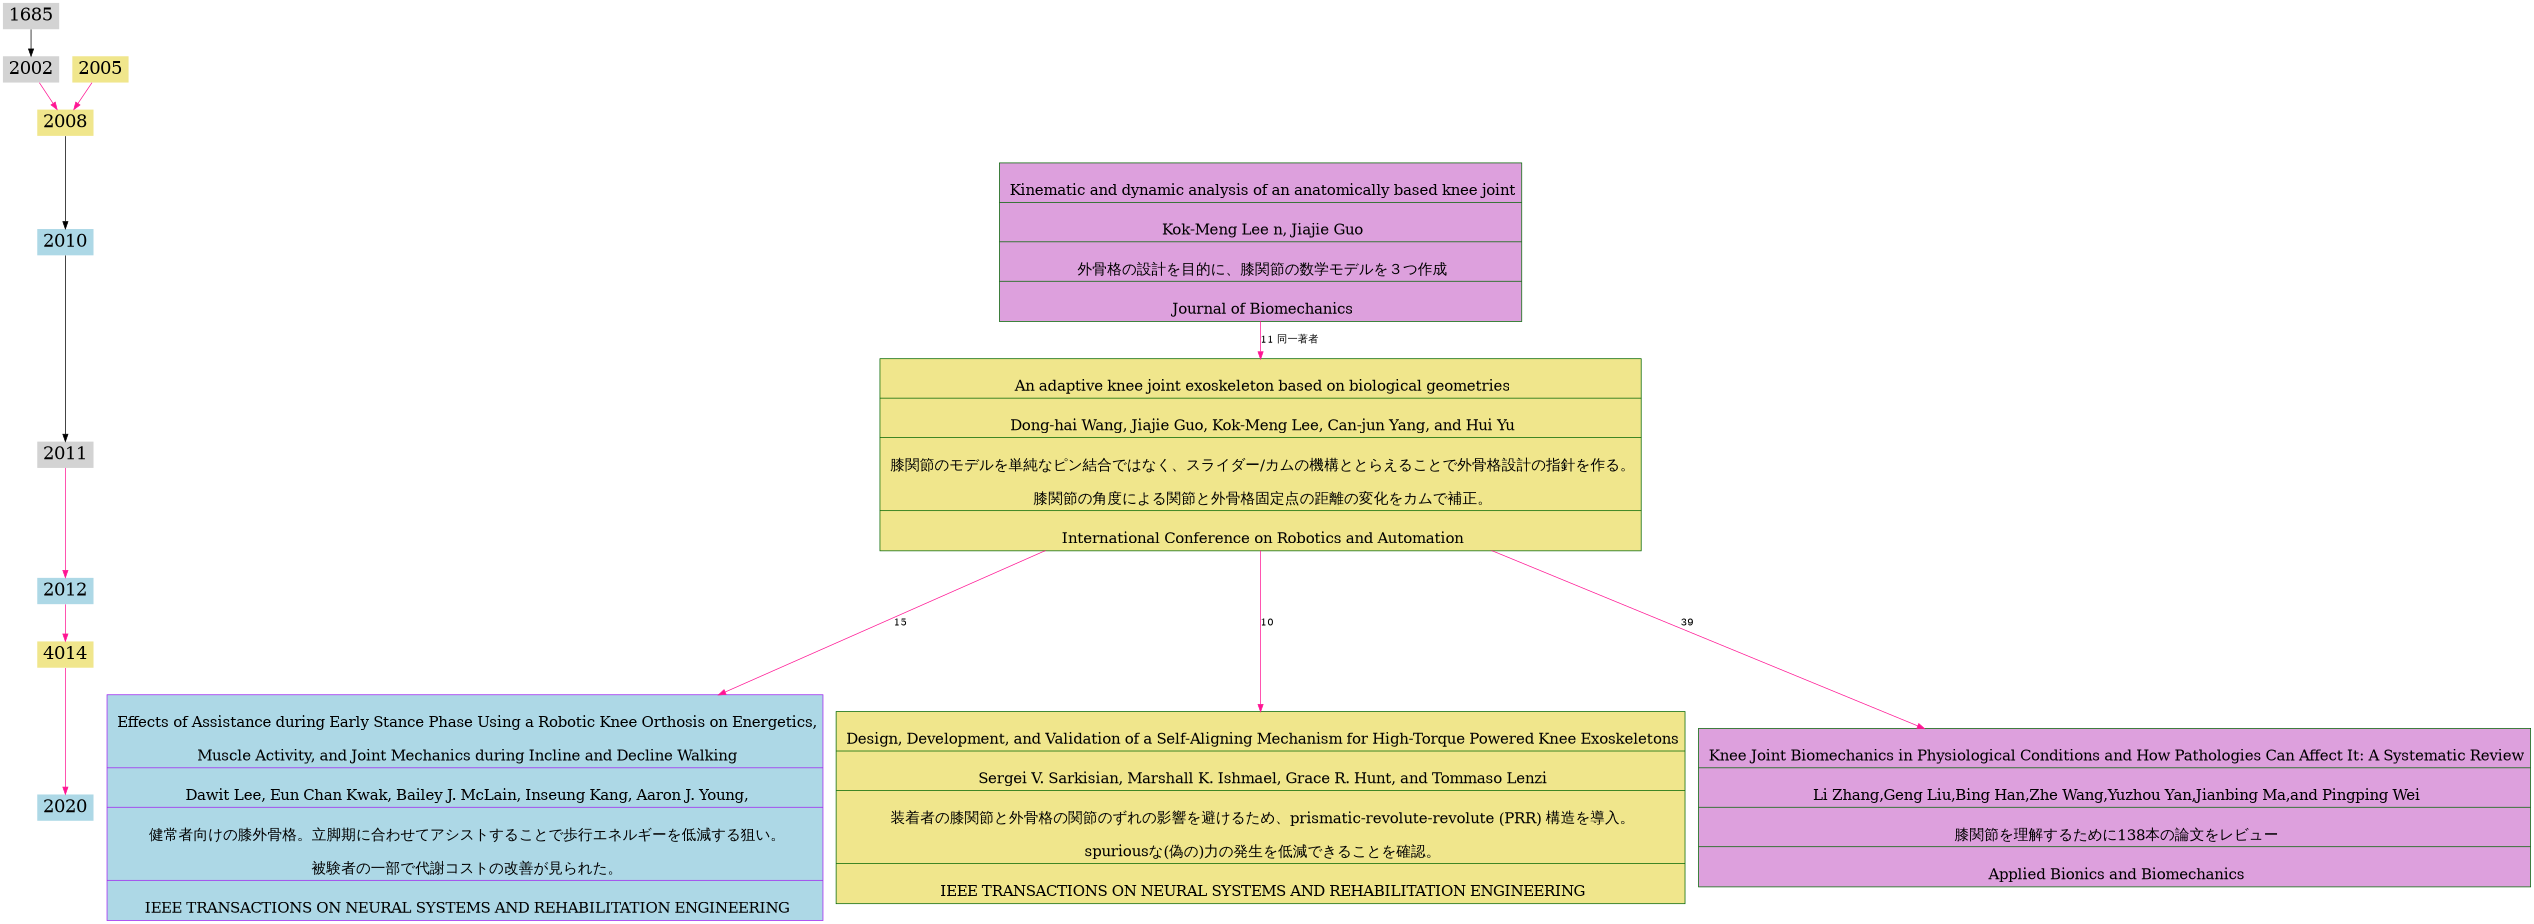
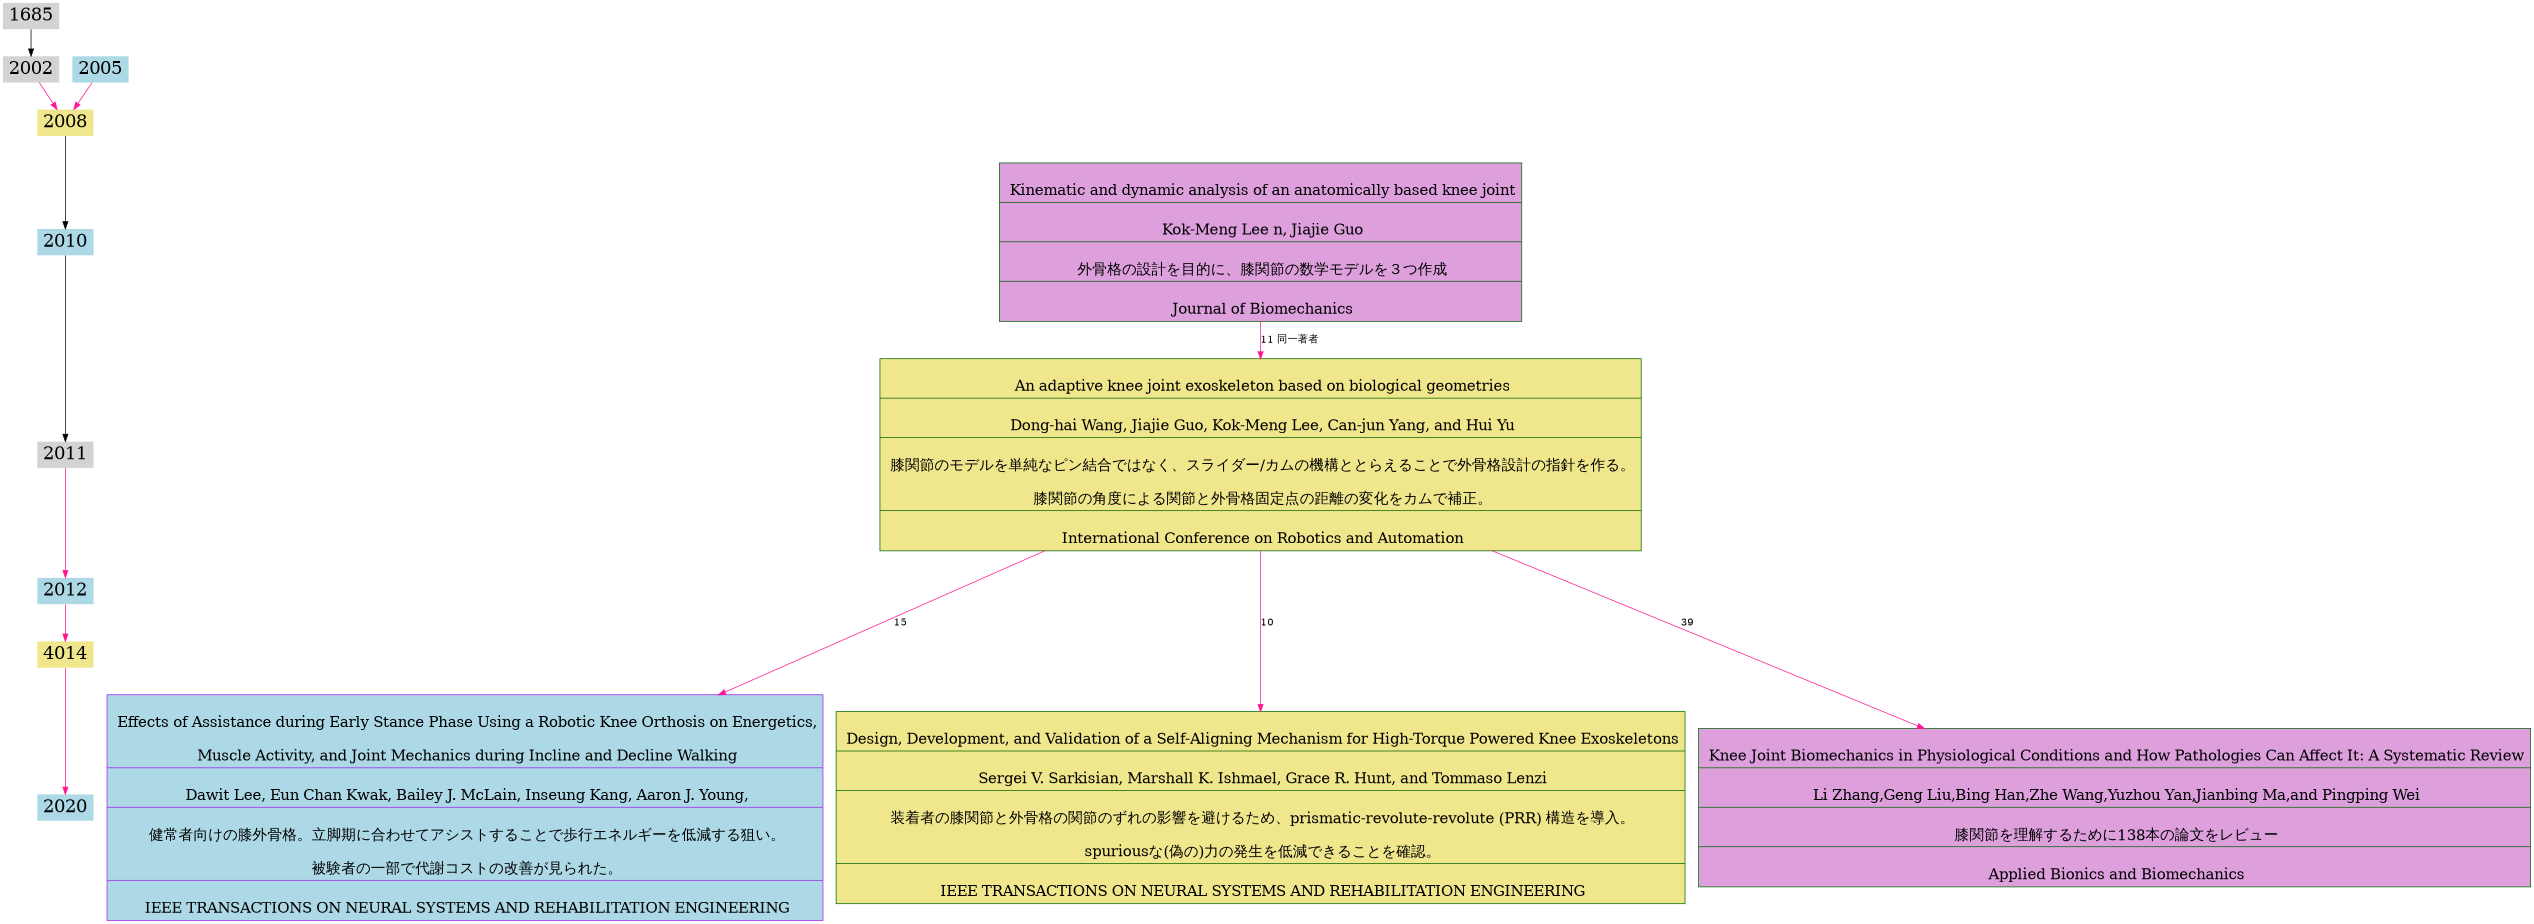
  digraph {
    node [color=darkgreen fillcolor=lightblue fontsize=24 shape=plaintext style=filled]
    edge [color=deeppink]
    2010 [color=purple]
    n2 [fillcolor=plum fontsize=20 label="{\n        Kinematic and dynamic analysis of an anatomically based knee joint|\n        Kok-Meng Lee n, Jiajie Guo|\n        外骨格の設計を目的に、膝関節の数学モデルを３つ作成|\n        Journal of Biomechanics\n        }" shape=record]
    2011 [color=purple fillcolor=lightgrey]
    n4 [fillcolor=khaki fontsize=20 label="{\n        An adaptive knee joint exoskeleton based on biological geometries|\n        Dong-hai Wang, Jiajie Guo, Kok-Meng Lee, Can-jun Yang, and Hui Yu|\n        膝関節のモデルを単純なピン結合ではなく、スライダー/カムの機構ととらえることで外骨格設計の指針を作る。\n\n        膝関節の角度による関節と外骨格固定点の距離の変化をカムで補正。|\n        International Conference on Robotics and Automation\n        }" shape=record]
    2020
    n6 [color=purple fontsize=20 label="{\n        Effects of Assistance during Early Stance Phase Using a Robotic Knee Orthosis on Energetics,\n\n         Muscle Activity, and Joint Mechanics during Incline and Decline Walking|\n        Dawit Lee, Eun Chan Kwak, Bailey J. McLain, Inseung Kang, Aaron J. Young, |\n        健常者向けの膝外骨格。立脚期に合わせてアシストすることで歩行エネルギーを低減する狙い。\n\n        被験者の一部で代謝コストの改善が見られた。|\n        IEEE TRANSACTIONS ON NEURAL SYSTEMS AND REHABILITATION ENGINEERING\n        }" shape=record]
    n7 [fillcolor=khaki fontsize=20 label="{\n        Design, Development, and Validation of a Self-Aligning Mechanism for High-Torque Powered Knee Exoskeletons|\n        Sergei V. Sarkisian, Marshall K. Ishmael, Grace R. Hunt, and Tommaso Lenzi |\n        装着者の膝関節と外骨格の関節のずれの影響を避けるため、prismatic-revolute-revolute (PRR) 構造を導入。\n\n        spuriousな(偽の)力の発生を低減できることを確認。|\n        IEEE TRANSACTIONS ON NEURAL SYSTEMS AND REHABILITATION ENGINEERING\n        }" shape=record]
    n8 [fillcolor=plum fontsize=20 label="{\n        Knee Joint Biomechanics in Physiological Conditions and How Pathologies Can Affect It: A Systematic Review|\n        Li Zhang,Geng Liu,Bing Han,Zhe Wang,Yuzhou Yan,Jianbing Ma,and Pingping Wei |\n        膝関節を理解するために138本の論文をレビュー|\n        Applied Bionics and Biomechanics\n        }" shape=record]
    2012
    n10 [fillcolor=lightgrey label=1685]
    2002 [color=purple fillcolor=lightgrey]
    2008 [color=purple fillcolor=khaki]
-   2005 [fillcolor=khaki]
+   2005
    n14 [fillcolor=khaki label=4014]
    subgraph sub_1 {
      rank=same
      2010
      n2
    }
    subgraph sub_2 {
      rank=same
      2011
      n4
    }
    subgraph sub_3 {
      rank=same
      2020
      n6
      n7
      n8
    }
    2010 -> 2011 [color=black headport=2011 tailport=2010]
    n2 -> n4 [label="11 同一著者"]
    2011 -> 2012 [tailport=2011]
    n4 -> n6 [label=15]
    n4 -> n7 [label=10]
    n4 -> n8 [label=39]
    2012 -> n14
    n10 -> 2002 [color=black]
    2002 -> 2008
    2008 -> 2010 [color=black headport=2010]
    2005 -> 2008
    n14 -> 2020
  }
